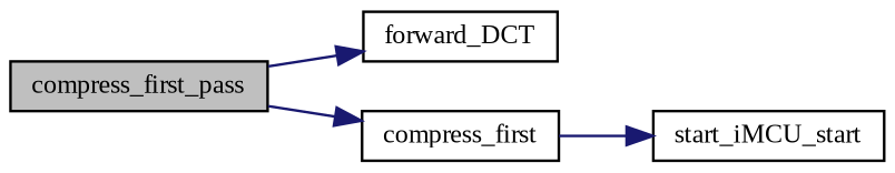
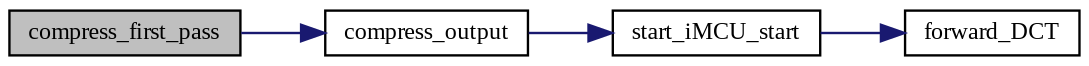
  digraph {
    fontname="Liberation Serif"
    rankdir=LR
    node [color=black fontname="Liberation Serif" fontsize=10 shape=record]
    edge [color=midnightblue fontname="Liberation Serif" fontsize=10 labelfontname=Helvetica labelfontsize=10 style=solid]
    n1 [fillcolor=grey75 fontcolor=black height=0.2 label=compress_first_pass style=filled width=0.4]
    n2 [height=0.2 label=forward_DCT width=0.4]
-   n3 [height=0.2 label=compress_first width=0.4]
+   n3 [height=0.2 label=compress_output width=0.4]
    n4 [height=0.2 label=start_iMCU_start width=0.4]
-   n1 -> n2
+   n4 -> n2
    n1 -> n3
    n3 -> n4
  }
